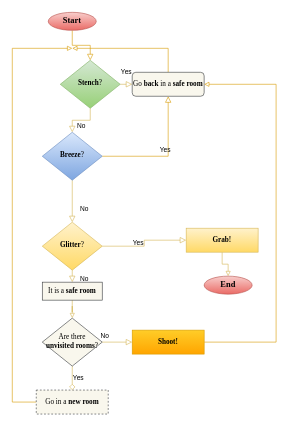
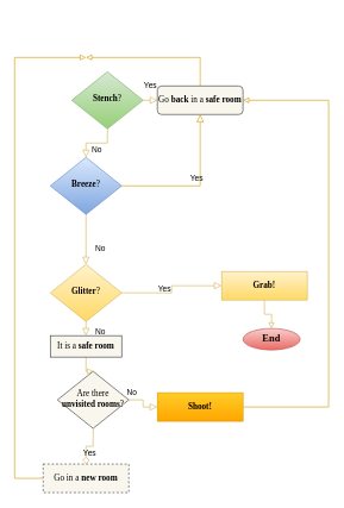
  <mxCell id="0" />
  <mxCell id="1" parent="0" />
- <mxCell id="2" value="" style="rounded=0;html=1;jettySize=auto;orthogonalLoop=1;fontSize=11;endArrow=block;endFill=0;endSize=8;strokeWidth=1;shadow=0;labelBackgroundColor=none;edgeStyle=orthogonalEdgeStyle;exitX=0.5;exitY=1;exitDx=0;exitDy=0;fillColor=#ffcd28;gradientColor=#ffa500;strokeColor=#d79b00;" parent="1" source="11" target="5" edge="1"><mxGeometry relative="1" as="geometry"><mxPoint x="120" y="50" as="sourcePoint" /></mxGeometry></mxCell>
  <mxCell id="3" value="Yes" style="rounded=0;html=1;jettySize=auto;orthogonalLoop=1;fontSize=11;endArrow=block;endFill=0;endSize=8;strokeWidth=1;shadow=0;labelBackgroundColor=none;edgeStyle=orthogonalEdgeStyle;exitX=1;exitY=0.5;exitDx=0;exitDy=0;entryX=0;entryY=0.5;entryDx=0;entryDy=0;fillColor=#fff2cc;gradientColor=#ffd966;strokeColor=#d6b656;" parent="1" source="5" target="7" edge="1"><mxGeometry y="20" relative="1" as="geometry"><mxPoint as="offset" /><mxPoint x="50" y="190" as="targetPoint" /><Array as="points"><mxPoint x="200" y="140" /><mxPoint x="200" y="140" /></Array></mxGeometry></mxCell>
  <mxCell id="4" value="No" style="edgeStyle=orthogonalEdgeStyle;rounded=0;html=1;jettySize=auto;orthogonalLoop=1;fontSize=11;endArrow=block;endFill=0;endSize=8;strokeWidth=1;shadow=0;labelBackgroundColor=none;entryX=0.5;entryY=0;entryDx=0;entryDy=0;fillColor=#fff2cc;gradientColor=#ffd966;strokeColor=#d6b656;" parent="1" source="5" target="10" edge="1"><mxGeometry y="10" relative="1" as="geometry"><mxPoint as="offset" /></mxGeometry></mxCell>
  <mxCell id="5" value="&lt;b&gt;Stench&lt;/b&gt;?" style="rhombus;whiteSpace=wrap;html=1;shadow=0;fontFamily=Georgia;fontSize=12;align=center;strokeWidth=1;spacing=6;spacingTop=-4;fillColor=#d5e8d4;strokeColor=#82b366;gradientColor=#97d077;" parent="1" vertex="1"><mxGeometry x="100" y="100" width="100" height="80" as="geometry" /></mxCell>
  <mxCell id="6" style="edgeStyle=orthogonalEdgeStyle;rounded=0;orthogonalLoop=1;jettySize=auto;html=1;endArrow=block;endFill=0;fillColor=#ffcd28;gradientColor=#ffa500;strokeColor=#d79b00;" parent="1" source="7" edge="1"><mxGeometry relative="1" as="geometry"><mxPoint x="120" y="80" as="targetPoint" /><Array as="points"><mxPoint x="280" y="80" /></Array></mxGeometry></mxCell>
  <mxCell id="7" value="Go &lt;b&gt;back &lt;/b&gt;in a &lt;b&gt;safe room&lt;/b&gt;" style="whiteSpace=wrap;html=1;fontSize=12;glass=0;strokeWidth=1;shadow=0;fillColor=#f9f7ed;strokeColor=#36393d;fontFamily=Georgia;rounded=1;" parent="1" vertex="1"><mxGeometry x="220" y="120" width="120" height="40" as="geometry" /></mxCell>
  <mxCell id="8" value="No" style="rounded=0;html=1;jettySize=auto;orthogonalLoop=1;fontSize=11;endArrow=block;endFill=0;endSize=8;strokeWidth=1;shadow=0;labelBackgroundColor=none;edgeStyle=orthogonalEdgeStyle;entryX=0.5;entryY=0;entryDx=0;entryDy=0;fillColor=#fff2cc;gradientColor=#ffd966;strokeColor=#d6b656;" parent="1" source="10" target="14" edge="1"><mxGeometry x="0.333" y="20" relative="1" as="geometry"><mxPoint as="offset" /><mxPoint x="120" y="360" as="targetPoint" /></mxGeometry></mxCell>
  <mxCell id="9" value="Yes" style="edgeStyle=orthogonalEdgeStyle;rounded=0;html=1;jettySize=auto;orthogonalLoop=1;fontSize=11;endArrow=block;endFill=0;endSize=8;strokeWidth=1;shadow=0;labelBackgroundColor=none;entryX=0.5;entryY=1;entryDx=0;entryDy=0;fillColor=#ffcd28;gradientColor=#ffa500;strokeColor=#d79b00;" parent="1" source="10" target="7" edge="1"><mxGeometry y="10" relative="1" as="geometry"><mxPoint as="offset" /><mxPoint x="220" y="260" as="targetPoint" /></mxGeometry></mxCell>
  <mxCell id="10" value="&lt;b&gt;Breeze&lt;/b&gt;?" style="rhombus;whiteSpace=wrap;html=1;shadow=0;fontFamily=Georgia;fontSize=12;align=center;strokeWidth=1;spacing=6;spacingTop=-4;fillColor=#dae8fc;strokeColor=#6c8ebf;gradientColor=#7ea6e0;" parent="1" vertex="1"><mxGeometry x="70" y="220" width="100" height="80" as="geometry" /></mxCell>
- <mxCell id="11" value="Start" style="ellipse;whiteSpace=wrap;html=1;fillColor=#f8cecc;strokeColor=#b85450;gradientColor=#ea6b66;fontFamily=Georgia;fontStyle=1;fontSize=14;" parent="1" vertex="1"><mxGeometry x="80" y="20" width="80" height="30" as="geometry" /></mxCell>
  <mxCell id="12" value="No" style="rounded=0;html=1;jettySize=auto;orthogonalLoop=1;fontSize=11;endArrow=block;endFill=0;endSize=8;strokeWidth=1;shadow=0;labelBackgroundColor=none;edgeStyle=orthogonalEdgeStyle;fillColor=#fff2cc;gradientColor=#ffd966;strokeColor=#d6b656;" parent="1" source="14" edge="1"><mxGeometry x="0.333" y="20" relative="1" as="geometry"><mxPoint as="offset" /><mxPoint x="120" y="470" as="targetPoint" /></mxGeometry></mxCell>
  <mxCell id="13" value="Yes" style="edgeStyle=orthogonalEdgeStyle;rounded=0;html=1;jettySize=auto;orthogonalLoop=1;fontSize=11;endArrow=block;endFill=0;endSize=8;strokeWidth=1;shadow=0;labelBackgroundColor=none;fillColor=#fff2cc;gradientColor=#ffd966;strokeColor=#d6b656;" parent="1" source="14" target="18" edge="1"><mxGeometry y="10" relative="1" as="geometry"><mxPoint as="offset" /></mxGeometry></mxCell>
  <mxCell id="14" value="&lt;b&gt;Glitter&lt;/b&gt;?" style="rhombus;whiteSpace=wrap;html=1;shadow=0;fontFamily=Georgia;fontSize=12;align=center;strokeWidth=1;spacing=6;spacingTop=-4;fillColor=#fff2cc;strokeColor=#d6b656;gradientColor=#ffd966;" parent="1" vertex="1"><mxGeometry x="70" y="370" width="100" height="80" as="geometry" /></mxCell>
  <mxCell id="15" style="edgeStyle=orthogonalEdgeStyle;rounded=0;orthogonalLoop=1;jettySize=auto;html=1;endArrow=block;endFill=0;fillColor=#ffcd28;gradientColor=#ffa500;strokeColor=#d79b00;" parent="1" source="16" edge="1"><mxGeometry relative="1" as="geometry"><mxPoint x="120" y="80" as="targetPoint" /><Array as="points"><mxPoint x="20" y="670" /><mxPoint x="20" y="80" /></Array></mxGeometry></mxCell>
  <mxCell id="16" value="Go in a &lt;b&gt;new room&lt;/b&gt;" style="rounded=0;whiteSpace=wrap;html=1;fontSize=12;glass=0;strokeWidth=1;shadow=0;fillColor=#f9f7ed;strokeColor=#36393d;fontFamily=Georgia;dashed=1;" parent="1" vertex="1"><mxGeometry x="60" y="650" width="120" height="40" as="geometry" /></mxCell>
  <mxCell id="17" style="edgeStyle=orthogonalEdgeStyle;rounded=0;orthogonalLoop=1;jettySize=auto;html=1;entryX=0.5;entryY=0;entryDx=0;entryDy=0;exitX=0.5;exitY=1;exitDx=0;exitDy=0;fillColor=#fff2cc;gradientColor=#ffd966;strokeColor=#d6b656;endArrow=block;endFill=0;" parent="1" source="18" target="19" edge="1"><mxGeometry relative="1" as="geometry"><mxPoint x="340" y="730" as="targetPoint" /><mxPoint x="340" y="650" as="sourcePoint" /></mxGeometry></mxCell>
  <mxCell id="18" value="Grab!" style="rounded=0;whiteSpace=wrap;html=1;fontSize=12;glass=0;strokeWidth=1;shadow=0;fillColor=#fff2cc;strokeColor=#d6b656;gradientColor=#ffd966;fontFamily=Georgia;align=center;fontStyle=1" parent="1" vertex="1"><mxGeometry x="310" y="380" width="120" height="40" as="geometry" /></mxCell>
  <mxCell id="19" value="End" style="ellipse;whiteSpace=wrap;html=1;fillColor=#f8cecc;strokeColor=#b85450;gradientColor=#ea6b66;fontFamily=Georgia;fontStyle=1;fontSize=14;" parent="1" vertex="1"><mxGeometry x="340" y="460" width="80" height="30" as="geometry" /></mxCell>
  <mxCell id="20" value="No" style="rounded=0;html=1;jettySize=auto;orthogonalLoop=1;fontSize=11;endArrow=block;endFill=0;endSize=8;strokeWidth=1;shadow=0;labelBackgroundColor=none;edgeStyle=orthogonalEdgeStyle;exitX=1;exitY=0.5;exitDx=0;exitDy=0;entryX=0;entryY=0.5;entryDx=0;entryDy=0;fillColor=#fff2cc;gradientColor=#ffd966;strokeColor=#d6b656;" parent="1" source="22" target="26" edge="1"><mxGeometry x="-0.833" y="10" relative="1" as="geometry"><mxPoint as="offset" /><mxPoint x="250" y="570" as="targetPoint" /><mxPoint x="210" y="560" as="sourcePoint" /><Array as="points" /></mxGeometry></mxCell>
  <mxCell id="21" value="Yes" style="edgeStyle=orthogonalEdgeStyle;rounded=0;html=1;jettySize=auto;orthogonalLoop=1;fontSize=11;endArrow=diamond;endFill=0;endSize=8;strokeWidth=1;shadow=0;labelBackgroundColor=none;exitX=0.5;exitY=1;exitDx=0;exitDy=0;entryX=0.5;entryY=0;entryDx=0;entryDy=0;fillColor=#fff2cc;gradientColor=#ffd966;strokeColor=#d6b656;" parent="1" source="22" target="16" edge="1"><mxGeometry y="10" relative="1" as="geometry"><mxPoint as="offset" /><mxPoint x="120" y="660" as="targetPoint" /></mxGeometry></mxCell>
- <mxCell id="22" value="Are there &lt;b&gt;unvisited rooms&lt;/b&gt;?" style="rhombus;whiteSpace=wrap;html=1;shadow=0;fontFamily=Georgia;fontSize=12;align=center;strokeWidth=1;spacing=6;spacingTop=-4;fillColor=#f9f7ed;strokeColor=#36393d;" parent="1" vertex="1"><mxGeometry x="70" y="530" width="100" height="80" as="geometry" /></mxCell>
+ <mxCell id="22" value="Are there &lt;b&gt;unvisited rooms&lt;/b&gt;?" style="rhombus;whiteSpace=wrap;html=1;shadow=0;fontFamily=Georgia;fontSize=12;align=center;strokeWidth=1;spacing=6;spacingTop=-4;fillColor=#f9f7ed;strokeColor=#36393d;" parent="1" vertex="1"><mxGeometry x="80" y="520" width="100" height="80" as="geometry" /></mxCell>
  <mxCell id="23" style="edgeStyle=orthogonalEdgeStyle;rounded=0;orthogonalLoop=1;jettySize=auto;html=1;entryX=0.5;entryY=0;entryDx=0;entryDy=0;endArrow=block;endFill=0;fillColor=#fff2cc;gradientColor=#ffd966;strokeColor=#d6b656;" parent="1" source="24" target="22" edge="1"><mxGeometry relative="1" as="geometry" /></mxCell>
  <mxCell id="24" value="It is a &lt;b&gt;safe room&lt;/b&gt;" style="rounded=0;whiteSpace=wrap;html=1;fillColor=#f9f7ed;strokeColor=#36393d;fontFamily=Georgia;" parent="1" vertex="1"><mxGeometry x="70" y="470" width="100" height="30" as="geometry" /></mxCell>
  <mxCell id="25" style="edgeStyle=orthogonalEdgeStyle;rounded=0;orthogonalLoop=1;jettySize=auto;html=1;endArrow=block;endFill=0;entryX=1;entryY=0.5;entryDx=0;entryDy=0;fillColor=#ffcd28;gradientColor=#ffa500;strokeColor=#d79b00;" parent="1" source="26" target="7" edge="1"><mxGeometry relative="1" as="geometry"><mxPoint x="380" y="140" as="targetPoint" /><Array as="points"><mxPoint x="460" y="570" /><mxPoint x="460" y="140" /></Array></mxGeometry></mxCell>
  <mxCell id="26" value="Shoot!" style="rounded=0;whiteSpace=wrap;html=1;fontSize=12;glass=0;strokeWidth=1;shadow=0;fillColor=#ffcd28;strokeColor=#d79b00;gradientColor=#ffa500;fontFamily=Georgia;fontStyle=1" parent="1" vertex="1"><mxGeometry x="220" y="550" width="120" height="40" as="geometry" /></mxCell>
